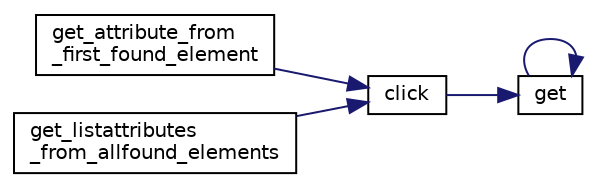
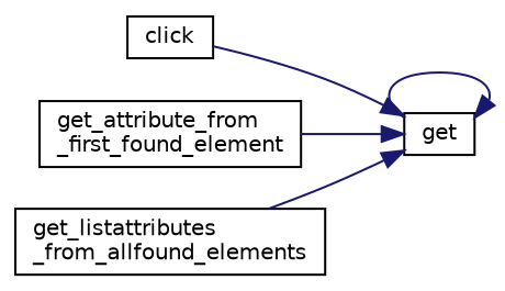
  digraph {
    rankdir=RL
    node [color=black fillcolor=white fontname=Helvetica fontsize=10 shape=record style=filled]
    edge [color=midnightblue dir=back fontname=Helvetica fontsize=10 labelfontname=Helvetica labelfontsize=10 style=solid]
    n1 [height=0.2 label=get width=0.4]
    n2 [height=0.2 label=click width=0.4]
    n3 [height=0.2 label="get_attribute_from\l_first_found_element" width=0.4]
    n4 [height=0.2 label="get_listattributes\l_from_allfound_elements" width=0.4]
    n1 -> n1
    n1 -> n2
-   n2 -> n3
-   n2 -> n4
+   n1 -> n3
+   n1 -> n4
  }
